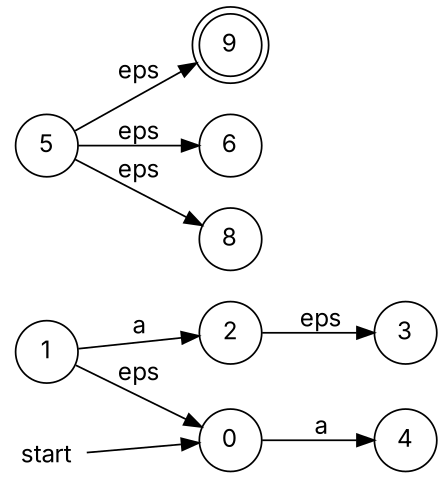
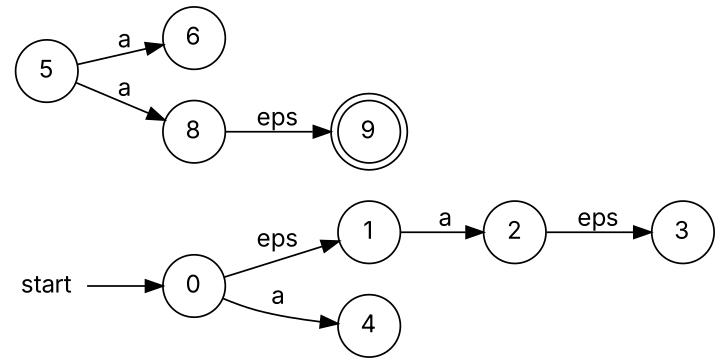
  digraph {
    fontname=Inter
    rankdir=LR
    node [fontname=Inter shape=circle]
    edge [color=black fontname=Inter]
    0
    1
    4
    2
    3
    9 [shape=doublecircle]
    5
    6
    8
    n10 [height=.0 label=start shape=none width=.0]
-   1 -> 0 [label=eps]
+   0 -> 1 [label=eps]
    0 -> 4 [label=a]
    1 -> 2 [label=a]
    2 -> 3 [label=eps]
-   5 -> 6 [label=eps]
-   5 -> 8 [label=eps]
-   5 -> 9 [label=eps]
+   5 -> 6 [label=a]
+   5 -> 8 [label=a]
+   8 -> 9 [label=eps]
    n10 -> 0
  }
